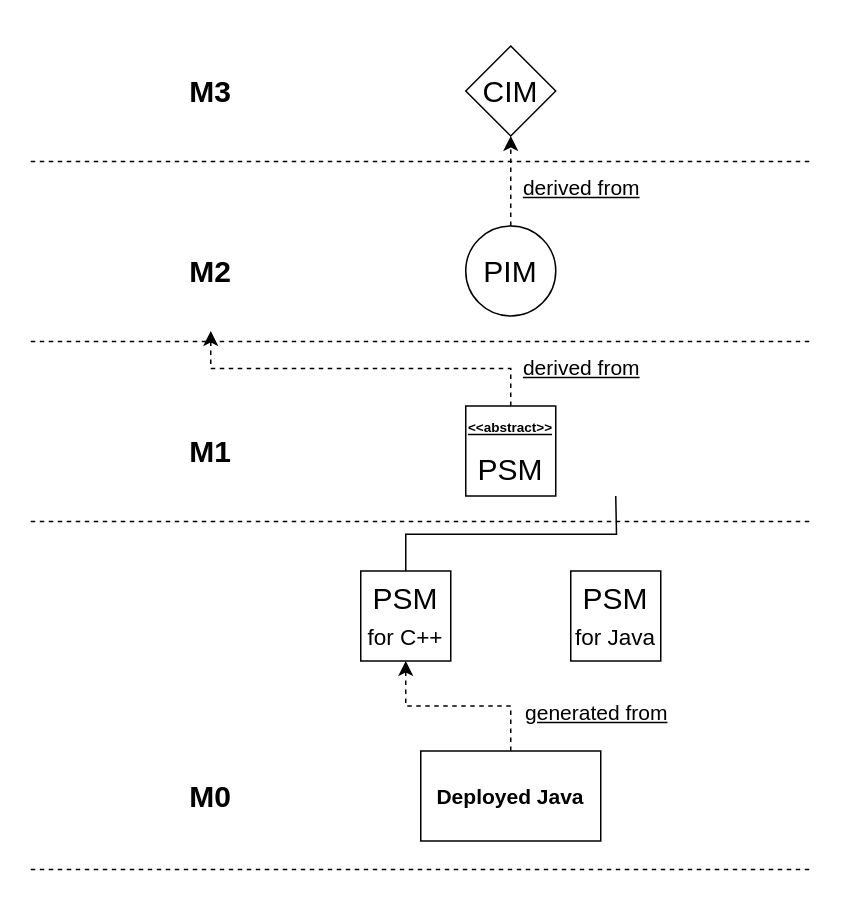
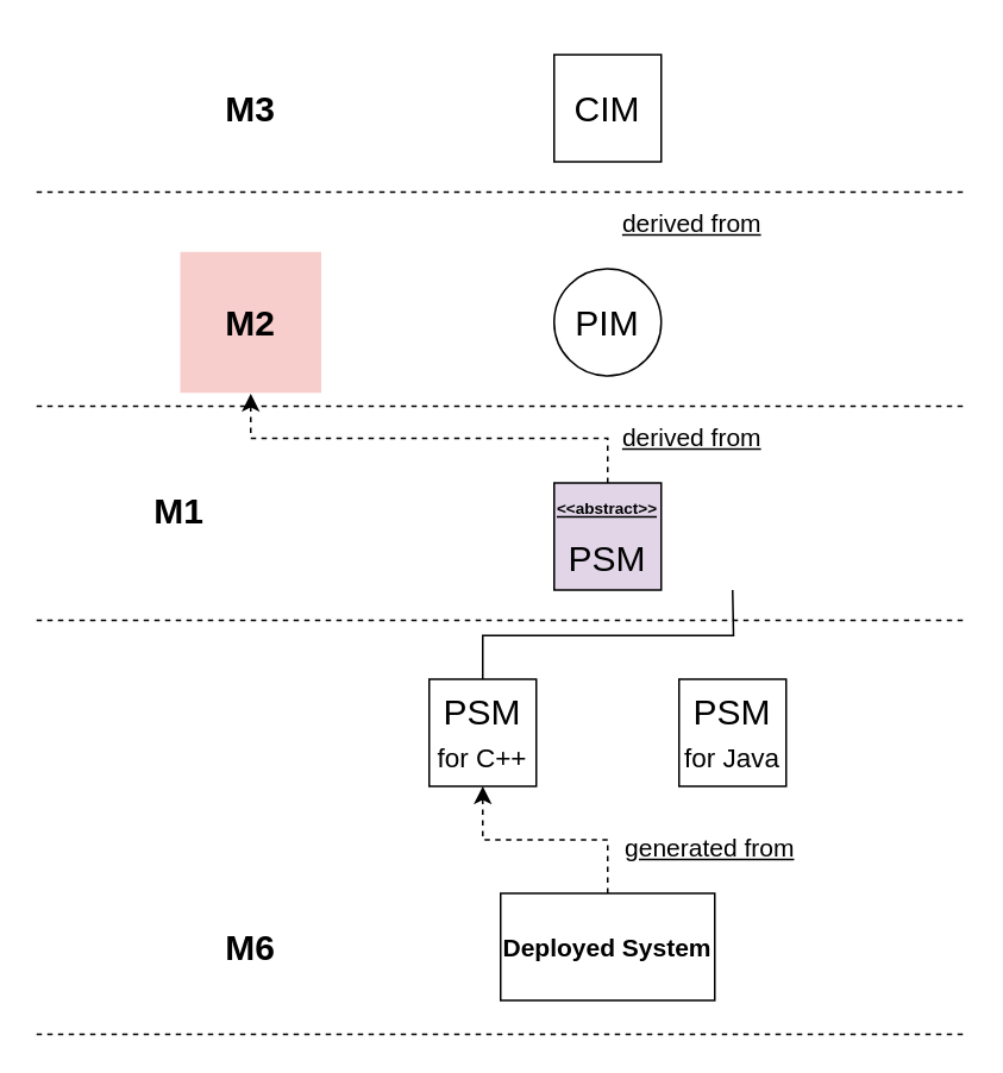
  <mxCell id="0" />
  <mxCell id="1" parent="0" />
  <mxCell id="2" value="&lt;b&gt;&lt;font style=&quot;font-size: 20px;&quot;&gt;M3&lt;/font&gt;&lt;/b&gt;" style="whiteSpace=wrap;html=1;strokeColor=#FFFFFF;rounded=1;" vertex="1" parent="1"><mxGeometry x="100" y="20" width="80" height="80" as="geometry" /></mxCell>
- <mxCell id="3" value="&lt;font style=&quot;font-size: 20px;&quot;&gt;&lt;b&gt;M2&lt;/b&gt;&lt;/font&gt;" style="rounded=0;whiteSpace=wrap;html=1;strokeColor=#FFFFFF;" vertex="1" parent="1"><mxGeometry x="100" y="140" width="80" height="80" as="geometry" /></mxCell>
- <mxCell id="4" value="&lt;b&gt;&lt;font style=&quot;font-size: 20px;&quot;&gt;M1&lt;/font&gt;&lt;/b&gt;" style="rounded=0;whiteSpace=wrap;html=1;strokeColor=#FFFFFF;" vertex="1" parent="1"><mxGeometry x="100" y="260" width="80" height="80" as="geometry" /></mxCell>
- <mxCell id="5" value="&lt;b&gt;&lt;font style=&quot;font-size: 20px;&quot;&gt;M0&lt;/font&gt;&lt;/b&gt;" style="rounded=0;whiteSpace=wrap;html=1;strokeColor=#FFFFFF;" vertex="1" parent="1"><mxGeometry x="100" y="490" width="80" height="80" as="geometry" /></mxCell>
- <mxCell id="6" value="CIM" style="rhombus;whiteSpace=wrap;html=1;aspect=fixed;fontSize=20;" vertex="1" parent="1"><mxGeometry x="310" y="30" width="60" height="60" as="geometry" /></mxCell>
- <mxCell id="7" style="edgeStyle=orthogonalEdgeStyle;rounded=0;orthogonalLoop=1;jettySize=auto;html=1;exitX=0.5;exitY=0;exitDx=0;exitDy=0;entryX=0.5;entryY=1;entryDx=0;entryDy=0;dashed=1;strokeWidth=1;fontSize=14;endArrow=classic;endFill=1;endSize=7;" edge="1" parent="1" source="8" target="6"><mxGeometry relative="1" as="geometry" /></mxCell>
+ <mxCell id="3" value="&lt;font style=&quot;font-size: 20px;&quot;&gt;&lt;b&gt;M2&lt;/b&gt;&lt;/font&gt;" style="rounded=0;whiteSpace=wrap;html=1;strokeColor=#FFFFFF;fillColor=#f8cecc;" vertex="1" parent="1"><mxGeometry x="100" y="140" width="80" height="80" as="geometry" /></mxCell>
+ <mxCell id="4" value="&lt;b&gt;&lt;font style=&quot;font-size: 20px;&quot;&gt;M1&lt;/font&gt;&lt;/b&gt;" style="rounded=0;whiteSpace=wrap;html=1;strokeColor=#FFFFFF;" vertex="1" parent="1"><mxGeometry x="60" y="245" width="80" height="80" as="geometry" /></mxCell>
+ <mxCell id="5" value="&lt;b&gt;&lt;font style=&quot;font-size: 20px;&quot;&gt;M6&lt;/font&gt;&lt;/b&gt;" style="rounded=0;whiteSpace=wrap;html=1;strokeColor=#FFFFFF;" vertex="1" parent="1"><mxGeometry x="100" y="490" width="80" height="80" as="geometry" /></mxCell>
+ <mxCell id="6" value="CIM" style="whiteSpace=wrap;html=1;aspect=fixed;fontSize=20;" vertex="1" parent="1"><mxGeometry x="310" y="30" width="60" height="60" as="geometry" /></mxCell>
  <mxCell id="8" value="PIM" style="ellipse;whiteSpace=wrap;html=1;aspect=fixed;fontSize=20;" vertex="1" parent="1"><mxGeometry x="310" y="150" width="60" height="60" as="geometry" /></mxCell>
- <mxCell id="9" value="&lt;br&gt;PSM" style="whiteSpace=wrap;html=1;aspect=fixed;fontSize=20;align=center;" vertex="1" parent="1"><mxGeometry x="310" y="270" width="60" height="60" as="geometry" /></mxCell>
+ <mxCell id="9" value="&lt;br&gt;PSM" style="whiteSpace=wrap;html=1;aspect=fixed;fontSize=20;align=center;fillColor=#e1d5e7;" vertex="1" parent="1"><mxGeometry x="310" y="270" width="60" height="60" as="geometry" /></mxCell>
  <mxCell id="10" style="edgeStyle=orthogonalEdgeStyle;rounded=0;orthogonalLoop=1;jettySize=auto;html=1;exitX=0.5;exitY=0;exitDx=0;exitDy=0;dashed=1;strokeWidth=1;fontSize=14;endArrow=classic;endFill=1;endSize=7;" edge="1" parent="1" source="11" target="3"><mxGeometry relative="1" as="geometry" /></mxCell>
  <mxCell id="11" value="&lt;font style=&quot;font-size: 9px;&quot;&gt;&lt;u&gt;&lt;b&gt;&amp;lt;&amp;lt;abstract&amp;gt;&amp;gt;&lt;/b&gt;&lt;/u&gt;&lt;/font&gt;" style="text;html=1;strokeColor=none;fillColor=none;align=center;verticalAlign=middle;whiteSpace=wrap;rounded=0;fontSize=20;" vertex="1" parent="1"><mxGeometry x="310" y="270" width="60" height="20" as="geometry" /></mxCell>
  <mxCell id="12" style="rounded=0;orthogonalLoop=1;jettySize=auto;html=1;exitX=0.5;exitY=0;exitDx=0;exitDy=0;fontSize=15;edgeStyle=orthogonalEdgeStyle;endArrow=none;endFill=0;strokeWidth=1;endSize=15;" edge="1" parent="1" source="13"><mxGeometry relative="1" as="geometry"><mxPoint x="410" y="330" as="targetPoint" /></mxGeometry></mxCell>
  <mxCell id="13" value="PSM&lt;br&gt;&lt;font style=&quot;font-size: 15px;&quot;&gt;for C++&lt;/font&gt;" style="whiteSpace=wrap;html=1;aspect=fixed;fontSize=20;align=center;" vertex="1" parent="1"><mxGeometry x="240" y="380" width="60" height="60" as="geometry" /></mxCell>
  <mxCell id="14" value="PSM&lt;br&gt;&lt;font style=&quot;font-size: 15px;&quot;&gt;for Java&lt;/font&gt;" style="whiteSpace=wrap;html=1;aspect=fixed;fontSize=20;align=center;" vertex="1" parent="1"><mxGeometry x="380" y="380" width="60" height="60" as="geometry" /></mxCell>
  <mxCell id="15" style="edgeStyle=orthogonalEdgeStyle;rounded=0;orthogonalLoop=1;jettySize=auto;html=1;exitX=0.5;exitY=0;exitDx=0;exitDy=0;dashed=1;strokeWidth=1;fontSize=14;endArrow=classic;endFill=1;endSize=7;" edge="1" parent="1" source="16" target="13"><mxGeometry relative="1" as="geometry" /></mxCell>
- <mxCell id="16" value="&lt;font style=&quot;font-size: 14px;&quot;&gt;&lt;b&gt;Deployed Java&lt;/b&gt;&lt;/font&gt;" style="rounded=0;whiteSpace=wrap;html=1;fontSize=15;" vertex="1" parent="1"><mxGeometry x="280" y="500" width="120" height="60" as="geometry" /></mxCell>
+ <mxCell id="16" value="&lt;font style=&quot;font-size: 14px;&quot;&gt;&lt;b&gt;Deployed System&lt;/b&gt;&lt;/font&gt;" style="rounded=0;whiteSpace=wrap;html=1;fontSize=15;" vertex="1" parent="1"><mxGeometry x="280" y="500" width="120" height="60" as="geometry" /></mxCell>
  <mxCell id="17" value="&lt;u&gt;derived from&lt;/u&gt;" style="text;html=1;strokeColor=none;fillColor=none;align=center;verticalAlign=middle;whiteSpace=wrap;rounded=0;fontSize=14;" vertex="1" parent="1"><mxGeometry x="345" y="110" width="85" height="30" as="geometry" /></mxCell>
  <mxCell id="18" value="&lt;u&gt;derived from&lt;/u&gt;" style="text;html=1;strokeColor=none;fillColor=none;align=center;verticalAlign=middle;whiteSpace=wrap;rounded=0;fontSize=14;" vertex="1" parent="1"><mxGeometry x="345" y="230" width="85" height="30" as="geometry" /></mxCell>
  <mxCell id="19" value="&lt;u&gt;generated from&lt;/u&gt;" style="text;html=1;strokeColor=none;fillColor=none;align=center;verticalAlign=middle;whiteSpace=wrap;rounded=0;fontSize=14;" vertex="1" parent="1"><mxGeometry x="345" y="460" width="105" height="30" as="geometry" /></mxCell>
  <mxCell id="20" value="" style="endArrow=none;dashed=1;html=1;rounded=0;strokeWidth=1;fontSize=14;endSize=7;" edge="1" parent="1"><mxGeometry width="50" height="50" relative="1" as="geometry"><mxPoint x="20" y="107" as="sourcePoint" /><mxPoint x="540" y="107" as="targetPoint" /></mxGeometry></mxCell>
  <mxCell id="21" value="" style="endArrow=none;dashed=1;html=1;rounded=0;strokeWidth=1;fontSize=14;endSize=7;" edge="1" parent="1"><mxGeometry width="50" height="50" relative="1" as="geometry"><mxPoint x="20" y="227" as="sourcePoint" /><mxPoint x="540" y="227" as="targetPoint" /></mxGeometry></mxCell>
  <mxCell id="22" value="" style="endArrow=none;dashed=1;html=1;rounded=0;strokeWidth=1;fontSize=14;endSize=7;" edge="1" parent="1"><mxGeometry width="50" height="50" relative="1" as="geometry"><mxPoint x="20" y="347" as="sourcePoint" /><mxPoint x="540" y="347" as="targetPoint" /></mxGeometry></mxCell>
  <mxCell id="23" value="" style="endArrow=none;dashed=1;html=1;rounded=0;strokeWidth=1;fontSize=14;endSize=7;" edge="1" parent="1"><mxGeometry width="50" height="50" relative="1" as="geometry"><mxPoint x="20" y="579" as="sourcePoint" /><mxPoint x="540" y="579" as="targetPoint" /></mxGeometry></mxCell>
